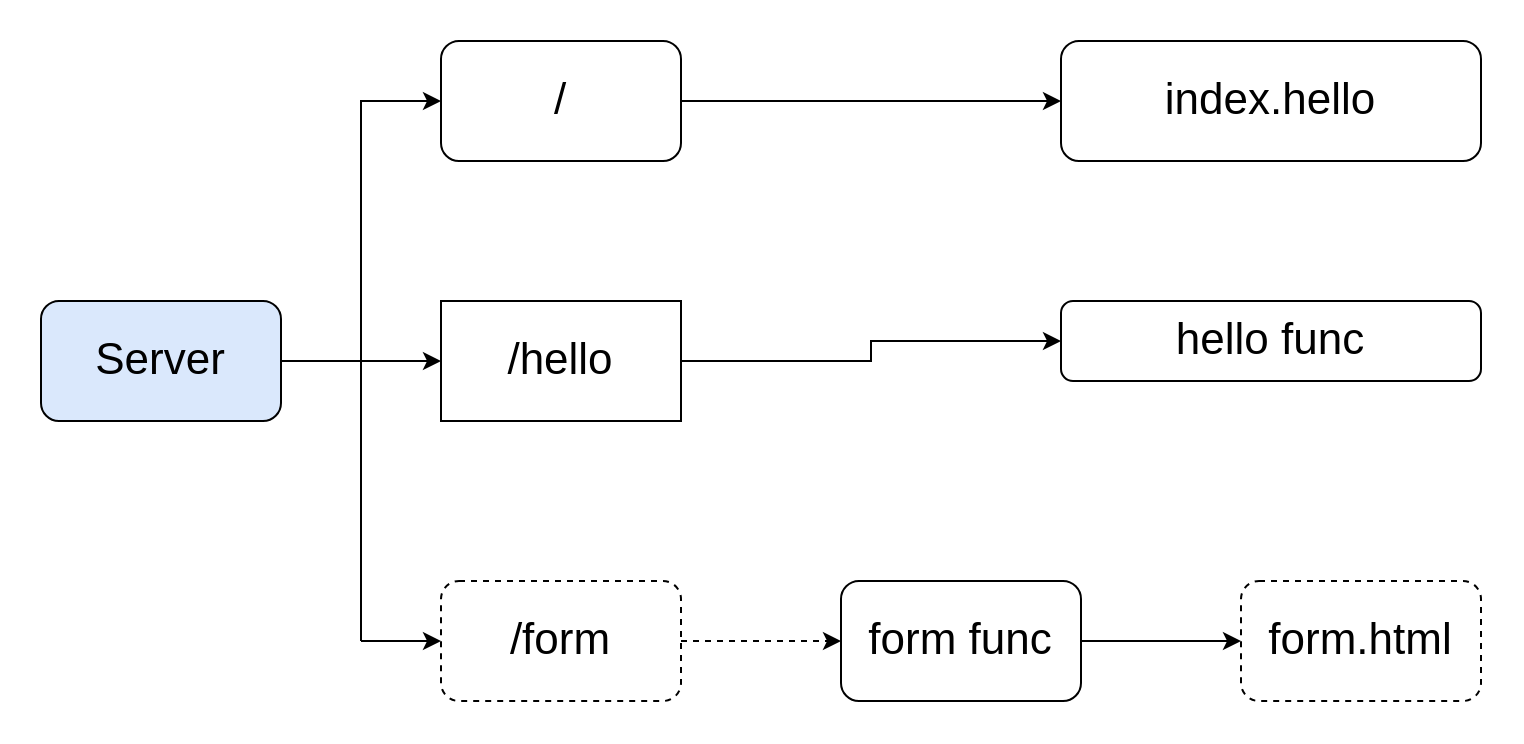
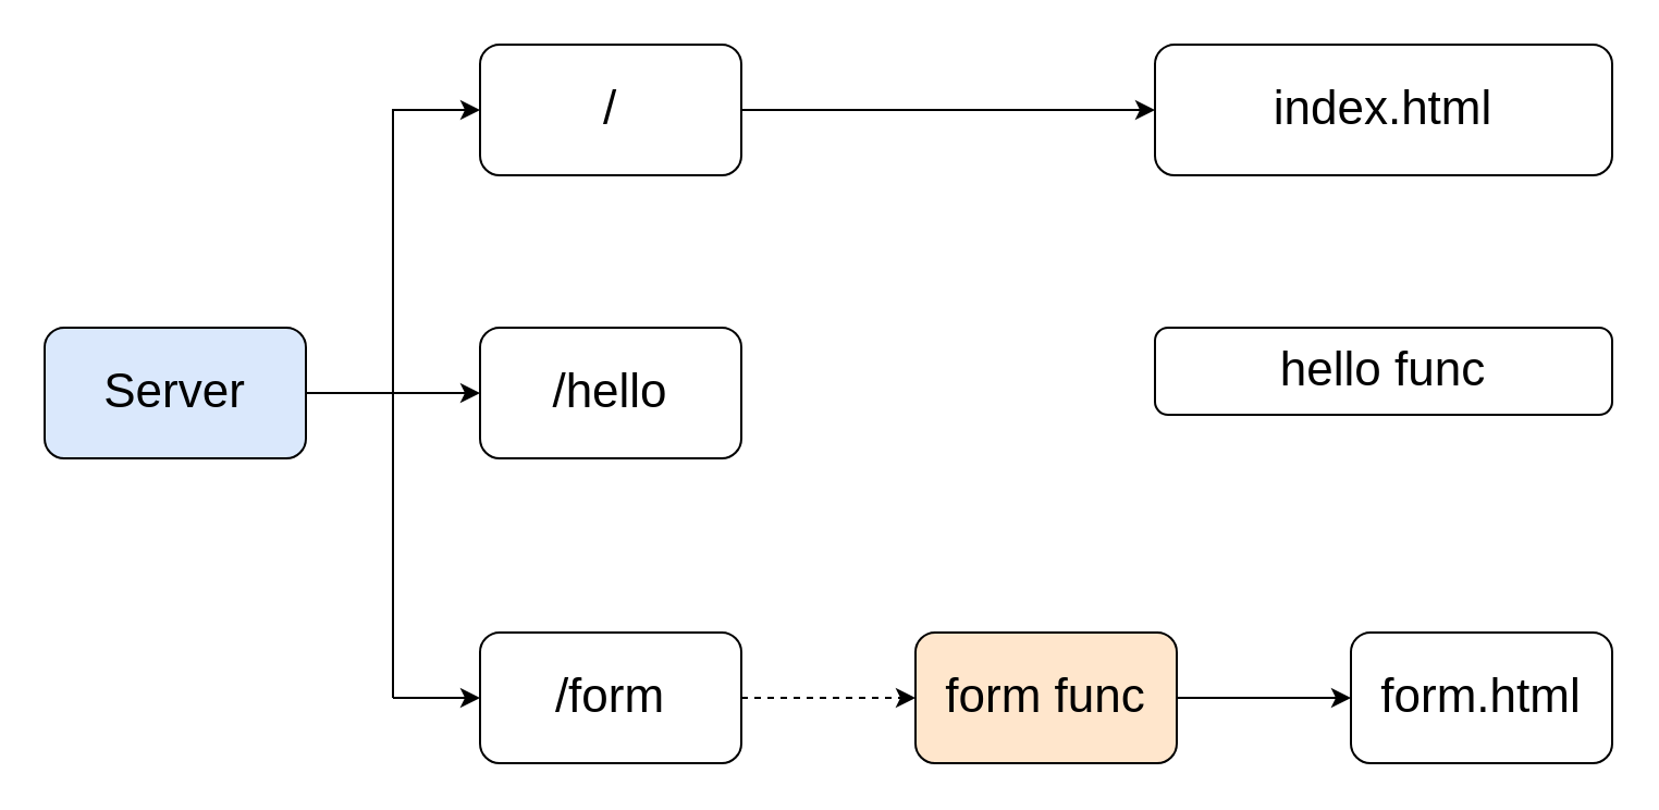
  <mxCell id="0" />
  <mxCell id="1" parent="0" />
  <mxCell id="2" style="edgeStyle=orthogonalEdgeStyle;rounded=0;orthogonalLoop=1;jettySize=auto;html=1;entryX=0;entryY=0.5;entryDx=0;entryDy=0;" edge="1" parent="1" source="3" target="5"><mxGeometry relative="1" as="geometry"><Array as="points"><mxPoint x="180" y="180" /><mxPoint x="180" y="180" /></Array></mxGeometry></mxCell>
  <mxCell id="3" value="&lt;font style=&quot;font-size: 22px;&quot;&gt;Server&lt;/font&gt;" style="rounded=1;whiteSpace=wrap;html=1;fillColor=#dae8fc;" vertex="1" parent="1"><mxGeometry x="20" y="150" width="120" height="60" as="geometry" /></mxCell>
- <mxCell id="4" style="edgeStyle=orthogonalEdgeStyle;rounded=0;orthogonalLoop=1;jettySize=auto;html=1;exitX=1;exitY=0.5;exitDx=0;exitDy=0;entryX=0;entryY=0.5;entryDx=0;entryDy=0;" edge="1" parent="1" source="5" target="11"><mxGeometry relative="1" as="geometry" /></mxCell>
- <mxCell id="5" value="&lt;font style=&quot;font-size: 22px;&quot;&gt;/hello&lt;/font&gt;" style="whiteSpace=wrap;html=1;rounded=0;" vertex="1" parent="1"><mxGeometry x="220" y="150" width="120" height="60" as="geometry" /></mxCell>
+ <mxCell id="5" value="&lt;font style=&quot;font-size: 22px;&quot;&gt;/hello&lt;/font&gt;" style="rounded=1;whiteSpace=wrap;html=1;" vertex="1" parent="1"><mxGeometry x="220" y="150" width="120" height="60" as="geometry" /></mxCell>
  <mxCell id="6" style="edgeStyle=orthogonalEdgeStyle;rounded=0;orthogonalLoop=1;jettySize=auto;html=1;exitX=1;exitY=0.5;exitDx=0;exitDy=0;entryX=0;entryY=0.5;entryDx=0;entryDy=0;" edge="1" parent="1" source="7" target="10"><mxGeometry relative="1" as="geometry" /></mxCell>
  <mxCell id="7" value="&lt;font style=&quot;font-size: 22px;&quot;&gt;/&lt;/font&gt;" style="rounded=1;whiteSpace=wrap;html=1;" vertex="1" parent="1"><mxGeometry x="220" y="20" width="120" height="60" as="geometry" /></mxCell>
  <mxCell id="8" style="edgeStyle=orthogonalEdgeStyle;rounded=0;orthogonalLoop=1;jettySize=auto;html=1;exitX=1;exitY=0.5;exitDx=0;exitDy=0;entryX=0;entryY=0.5;entryDx=0;entryDy=0;dashed=1;" edge="1" parent="1" source="9" target="13"><mxGeometry relative="1" as="geometry" /></mxCell>
- <mxCell id="9" value="&lt;font style=&quot;font-size: 22px;&quot;&gt;/form&lt;/font&gt;" style="rounded=1;whiteSpace=wrap;html=1;dashed=1;" vertex="1" parent="1"><mxGeometry x="220" y="290" width="120" height="60" as="geometry" /></mxCell>
- <mxCell id="10" value="&lt;font style=&quot;font-size: 22px;&quot;&gt;index.hello&lt;/font&gt;" style="rounded=1;whiteSpace=wrap;html=1;" vertex="1" parent="1"><mxGeometry x="530" y="20" width="210" height="60" as="geometry" /></mxCell>
+ <mxCell id="9" value="&lt;font style=&quot;font-size: 22px;&quot;&gt;/form&lt;/font&gt;" style="rounded=1;whiteSpace=wrap;html=1;" vertex="1" parent="1"><mxGeometry x="220" y="290" width="120" height="60" as="geometry" /></mxCell>
+ <mxCell id="10" value="&lt;font style=&quot;font-size: 22px;&quot;&gt;index.html&lt;/font&gt;" style="rounded=1;whiteSpace=wrap;html=1;" vertex="1" parent="1"><mxGeometry x="530" y="20" width="210" height="60" as="geometry" /></mxCell>
  <mxCell id="11" value="&lt;font style=&quot;font-size: 22px;&quot;&gt;hello func&lt;/font&gt;" style="rounded=1;whiteSpace=wrap;html=1;" vertex="1" parent="1"><mxGeometry x="530" y="150" width="210" height="40" as="geometry" /></mxCell>
  <mxCell id="12" style="edgeStyle=orthogonalEdgeStyle;rounded=0;orthogonalLoop=1;jettySize=auto;html=1;exitX=1;exitY=0.5;exitDx=0;exitDy=0;entryX=0;entryY=0.5;entryDx=0;entryDy=0;" edge="1" parent="1" source="13" target="14"><mxGeometry relative="1" as="geometry" /></mxCell>
- <mxCell id="13" value="&lt;font style=&quot;font-size: 22px;&quot;&gt;form func&lt;/font&gt;" style="rounded=1;whiteSpace=wrap;html=1;" vertex="1" parent="1"><mxGeometry x="420" y="290" width="120" height="60" as="geometry" /></mxCell>
- <mxCell id="14" value="&lt;font style=&quot;font-size: 22px;&quot;&gt;form.html&lt;/font&gt;" style="rounded=1;whiteSpace=wrap;html=1;dashed=1;" vertex="1" parent="1"><mxGeometry x="620" y="290" width="120" height="60" as="geometry" /></mxCell>
+ <mxCell id="13" value="&lt;font style=&quot;font-size: 22px;&quot;&gt;form func&lt;/font&gt;" style="rounded=1;whiteSpace=wrap;html=1;fillColor=#ffe6cc;" vertex="1" parent="1"><mxGeometry x="420" y="290" width="120" height="60" as="geometry" /></mxCell>
+ <mxCell id="14" value="&lt;font style=&quot;font-size: 22px;&quot;&gt;form.html&lt;/font&gt;" style="rounded=1;whiteSpace=wrap;html=1;" vertex="1" parent="1"><mxGeometry x="620" y="290" width="120" height="60" as="geometry" /></mxCell>
  <mxCell id="15" value="" style="endArrow=classic;html=1;rounded=0;entryX=0;entryY=0.5;entryDx=0;entryDy=0;" edge="1" parent="1" target="7"><mxGeometry width="50" height="50" relative="1" as="geometry"><mxPoint x="180" y="320" as="sourcePoint" /><mxPoint x="180" y="100" as="targetPoint" /><Array as="points"><mxPoint x="180" y="140" /><mxPoint x="180" y="50" /></Array></mxGeometry></mxCell>
  <mxCell id="16" value="" style="endArrow=classic;html=1;rounded=0;entryX=0;entryY=0.5;entryDx=0;entryDy=0;" edge="1" parent="1" target="9"><mxGeometry width="50" height="50" relative="1" as="geometry"><mxPoint x="180" y="320" as="sourcePoint" /><mxPoint x="230" y="270" as="targetPoint" /></mxGeometry></mxCell>
